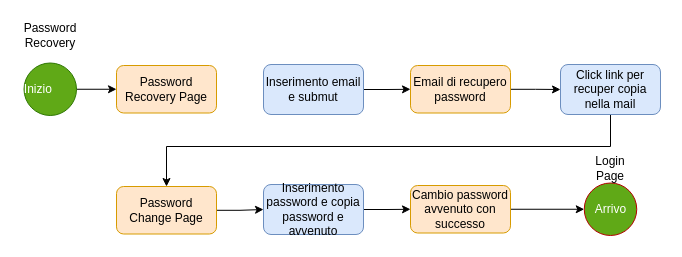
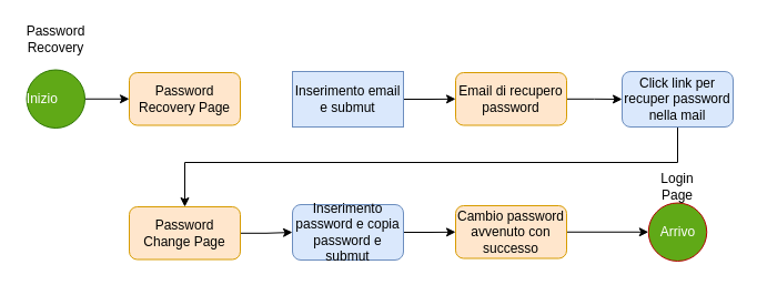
  <mxCell id="0" />
  <mxCell id="1" parent="0" />
  <mxCell id="2" value="" style="edgeStyle=orthogonalEdgeStyle;rounded=0;orthogonalLoop=1;jettySize=auto;html=1;" parent="1" source="3" target="5" edge="1"><mxGeometry relative="1" as="geometry" /></mxCell>
  <mxCell id="3" value="Inizio&lt;span style=&quot;white-space: pre;&quot;&gt;&#09;&lt;/span&gt;" style="ellipse;whiteSpace=wrap;html=1;aspect=fixed;fillColor=#60a917;strokeColor=#2D7600;fontColor=#ffffff;" parent="1" vertex="1"><mxGeometry x="23.5" y="62.5" width="52.5" height="52.5" as="geometry" /></mxCell>
  <mxCell id="4" value="Password Recovery" style="text;html=1;strokeColor=none;fillColor=none;align=center;verticalAlign=middle;whiteSpace=wrap;rounded=0;" parent="1" vertex="1"><mxGeometry x="20" y="20" width="60" height="30" as="geometry" /></mxCell>
  <mxCell id="5" value="Password Recovery Page" style="rounded=1;whiteSpace=wrap;html=1;fillColor=#ffe6cc;strokeColor=#d79b00;" parent="1" vertex="1"><mxGeometry x="116" y="65" width="100" height="47.5" as="geometry" /></mxCell>
  <mxCell id="6" value="" style="edgeStyle=orthogonalEdgeStyle;rounded=0;orthogonalLoop=1;jettySize=auto;html=1;" edge="1" parent="1" source="7" target="9"><mxGeometry relative="1" as="geometry" /></mxCell>
- <mxCell id="7" value="Inserimento email e submut" style="rounded=1;whiteSpace=wrap;html=1;fillColor=#dae8fc;strokeColor=#6c8ebf;" vertex="1" parent="1"><mxGeometry x="263" y="64" width="100" height="50" as="geometry" /></mxCell>
+ <mxCell id="7" value="Inserimento email e submut" style="whiteSpace=wrap;html=1;fillColor=#dae8fc;strokeColor=#6c8ebf;rounded=0;" vertex="1" parent="1"><mxGeometry x="263" y="64" width="100" height="50" as="geometry" /></mxCell>
  <mxCell id="8" value="" style="edgeStyle=orthogonalEdgeStyle;rounded=0;orthogonalLoop=1;jettySize=auto;html=1;" edge="1" parent="1" source="9" target="11"><mxGeometry relative="1" as="geometry" /></mxCell>
  <mxCell id="9" value="Email di recupero password" style="rounded=1;whiteSpace=wrap;html=1;fillColor=#ffe6cc;strokeColor=#d79b00;" vertex="1" parent="1"><mxGeometry x="410" y="65" width="100" height="47.5" as="geometry" /></mxCell>
  <mxCell id="10" value="" style="edgeStyle=orthogonalEdgeStyle;rounded=0;orthogonalLoop=1;jettySize=auto;html=1;" edge="1" parent="1" source="11" target="13"><mxGeometry relative="1" as="geometry"><Array as="points"><mxPoint x="610" y="146" /><mxPoint x="166" y="146" /></Array></mxGeometry></mxCell>
- <mxCell id="11" value="Click link per recuper copia nella mail" style="rounded=1;whiteSpace=wrap;html=1;fillColor=#dae8fc;strokeColor=#6c8ebf;" vertex="1" parent="1"><mxGeometry x="560" y="64" width="100" height="50" as="geometry" /></mxCell>
+ <mxCell id="11" value="Click link per recuper password nella mail" style="rounded=1;whiteSpace=wrap;html=1;fillColor=#dae8fc;strokeColor=#6c8ebf;" vertex="1" parent="1"><mxGeometry x="560" y="64" width="100" height="50" as="geometry" /></mxCell>
  <mxCell id="12" value="" style="edgeStyle=orthogonalEdgeStyle;rounded=0;orthogonalLoop=1;jettySize=auto;html=1;" edge="1" parent="1" source="13" target="15"><mxGeometry relative="1" as="geometry" /></mxCell>
  <mxCell id="13" value="Password Change Page" style="rounded=1;whiteSpace=wrap;html=1;fillColor=#ffe6cc;strokeColor=#d79b00;" vertex="1" parent="1"><mxGeometry x="116" y="186" width="100" height="47.5" as="geometry" /></mxCell>
  <mxCell id="14" value="" style="edgeStyle=orthogonalEdgeStyle;rounded=0;orthogonalLoop=1;jettySize=auto;html=1;" edge="1" parent="1" source="15" target="17"><mxGeometry relative="1" as="geometry" /></mxCell>
- <mxCell id="15" value="Inserimento password e copia password e avvenuto" style="rounded=1;whiteSpace=wrap;html=1;fillColor=#dae8fc;strokeColor=#6c8ebf;" vertex="1" parent="1"><mxGeometry x="263" y="184" width="100" height="50" as="geometry" /></mxCell>
+ <mxCell id="15" value="Inserimento password e copia password e submut" style="rounded=1;whiteSpace=wrap;html=1;fillColor=#dae8fc;strokeColor=#6c8ebf;" vertex="1" parent="1"><mxGeometry x="263" y="184" width="100" height="50" as="geometry" /></mxCell>
  <mxCell id="16" value="" style="edgeStyle=orthogonalEdgeStyle;rounded=0;orthogonalLoop=1;jettySize=auto;html=1;" edge="1" parent="1" source="17" target="18"><mxGeometry relative="1" as="geometry" /></mxCell>
  <mxCell id="17" value="Cambio password avvenuto con successo" style="rounded=1;whiteSpace=wrap;html=1;fillColor=#ffe6cc;strokeColor=#d79b00;" vertex="1" parent="1"><mxGeometry x="410" y="185" width="100" height="47.5" as="geometry" /></mxCell>
  <mxCell id="18" value="Arrivo" style="ellipse;whiteSpace=wrap;html=1;aspect=fixed;fillColor=#60a917;strokeColor=#B20000;fontColor=#ffffff;" vertex="1" parent="1"><mxGeometry x="583.75" y="182.5" width="52.5" height="52.5" as="geometry" /></mxCell>
  <mxCell id="19" value="Login Page" style="text;html=1;strokeColor=none;fillColor=none;align=center;verticalAlign=middle;whiteSpace=wrap;rounded=0;" vertex="1" parent="1"><mxGeometry x="580" y="153" width="60" height="30" as="geometry" /></mxCell>
